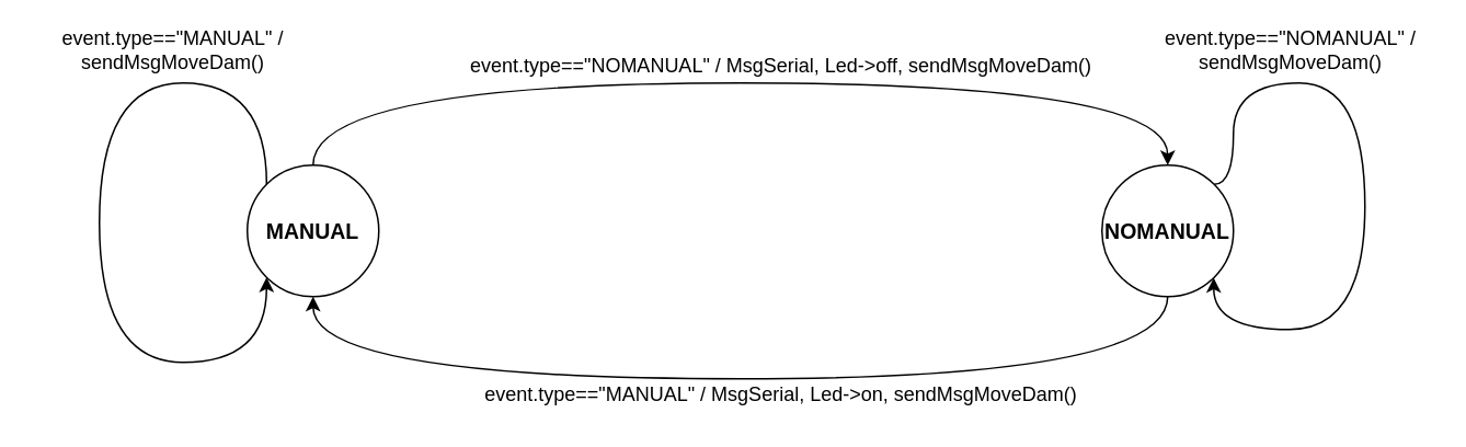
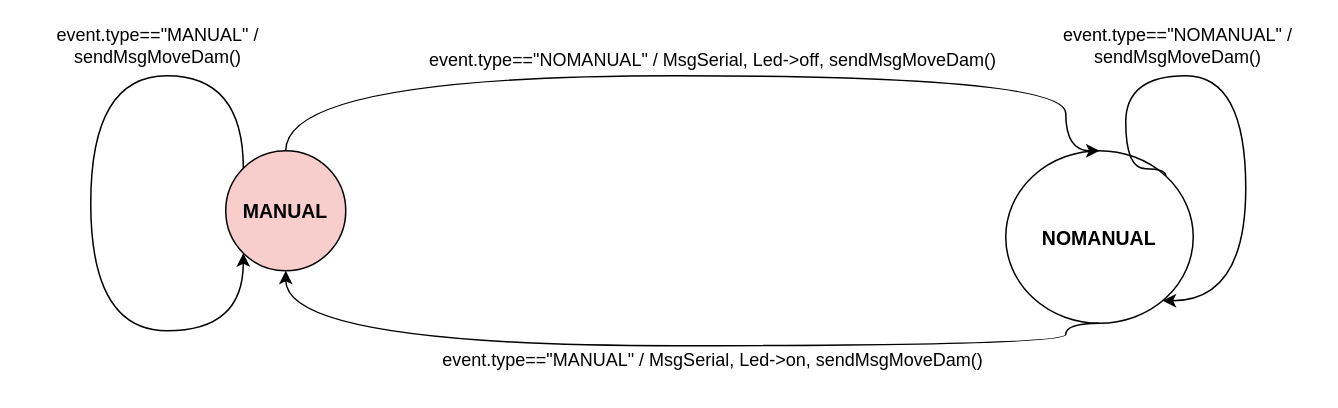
  <mxCell id="0" />
  <mxCell id="1" parent="0" />
- <mxCell id="2" value="MANUAL" style="ellipse;whiteSpace=wrap;html=1;aspect=fixed;fontSize=13;fontStyle=1" vertex="1" parent="1"><mxGeometry x="150" y="100" width="80" height="80" as="geometry" /></mxCell>
- <mxCell id="3" value="NOMANUAL" style="ellipse;whiteSpace=wrap;html=1;aspect=fixed;fontSize=13;fontStyle=1" vertex="1" parent="1"><mxGeometry x="670" y="100" width="80" height="80" as="geometry" /></mxCell>
+ <mxCell id="2" value="MANUAL" style="ellipse;whiteSpace=wrap;html=1;aspect=fixed;fontSize=13;fontStyle=1;fillColor=#f8cecc;" vertex="1" parent="1"><mxGeometry x="150" y="100" width="80" height="80" as="geometry" /></mxCell>
+ <mxCell id="3" value="NOMANUAL" style="ellipse;whiteSpace=wrap;html=1;aspect=fixed;fontSize=13;fontStyle=1" vertex="1" parent="1"><mxGeometry x="670" y="100" width="125" height="115" as="geometry" /></mxCell>
  <mxCell id="4" value="" style="endArrow=classic;html=1;edgeStyle=orthogonalEdgeStyle;curved=1;entryX=0.5;entryY=0;entryDx=0;entryDy=0;" edge="1" parent="1" target="3"><mxGeometry width="50" height="50" relative="1" as="geometry"><mxPoint x="190" y="100" as="sourcePoint" /><mxPoint x="240" y="50" as="targetPoint" /><Array as="points"><mxPoint x="190" y="50" /><mxPoint x="710" y="50" /></Array></mxGeometry></mxCell>
  <mxCell id="5" value="event.type==&quot;NOMANUAL&quot; / MsgSerial, Led-&amp;gt;off, sendMsgMoveDam()" style="text;html=1;strokeColor=none;fillColor=none;align=center;verticalAlign=middle;whiteSpace=wrap;rounded=0;" vertex="1" parent="1"><mxGeometry x="230" y="30" width="490" height="20" as="geometry" /></mxCell>
  <mxCell id="6" value="" style="endArrow=classic;html=1;edgeStyle=orthogonalEdgeStyle;curved=1;exitX=1;exitY=0;exitDx=0;exitDy=0;" edge="1" parent="1" source="3" target="3"><mxGeometry width="50" height="50" relative="1" as="geometry"><mxPoint x="740" y="100" as="sourcePoint" /><mxPoint x="850" y="200" as="targetPoint" /><Array as="points"><mxPoint x="750" y="112" /><mxPoint x="750" y="50" /><mxPoint x="830" y="50" /><mxPoint x="830" y="200" /><mxPoint x="738" y="200" /></Array></mxGeometry></mxCell>
  <mxCell id="7" value="event.type==&quot;NOMANUAL&quot; / sendMsgMoveDam()" style="text;html=1;strokeColor=none;fillColor=none;align=center;verticalAlign=middle;whiteSpace=wrap;rounded=0;" vertex="1" parent="1"><mxGeometry x="700" y="20" width="170" height="20" as="geometry" /></mxCell>
  <mxCell id="8" value="" style="endArrow=classic;html=1;edgeStyle=orthogonalEdgeStyle;curved=1;exitX=0.5;exitY=1;exitDx=0;exitDy=0;" edge="1" parent="1" source="3"><mxGeometry width="50" height="50" relative="1" as="geometry"><mxPoint x="140" y="230" as="sourcePoint" /><mxPoint x="190" y="180" as="targetPoint" /><Array as="points"><mxPoint x="710" y="230" /><mxPoint x="190" y="230" /></Array></mxGeometry></mxCell>
  <mxCell id="9" value="event.type==&quot;MANUAL&quot; / MsgSerial, Led-&amp;gt;on, sendMsgMoveDam()" style="text;html=1;strokeColor=none;fillColor=none;align=center;verticalAlign=middle;whiteSpace=wrap;rounded=0;" vertex="1" parent="1"><mxGeometry x="205" y="230" width="540" height="20" as="geometry" /></mxCell>
  <mxCell id="10" value="" style="endArrow=classic;html=1;edgeStyle=orthogonalEdgeStyle;curved=1;exitX=0;exitY=0;exitDx=0;exitDy=0;entryX=0;entryY=1;entryDx=0;entryDy=0;" edge="1" parent="1" source="2" target="2"><mxGeometry width="50" height="50" relative="1" as="geometry"><mxPoint x="130" y="100" as="sourcePoint" /><mxPoint x="130" y="220" as="targetPoint" /><Array as="points"><mxPoint x="162" y="50" /><mxPoint x="60" y="50" /><mxPoint x="60" y="220" /><mxPoint x="162" y="220" /></Array></mxGeometry></mxCell>
  <mxCell id="11" value="event.type==&quot;MANUAL&quot; / sendMsgMoveDam()" style="text;html=1;strokeColor=none;fillColor=none;align=center;verticalAlign=middle;whiteSpace=wrap;rounded=0;" vertex="1" parent="1"><mxGeometry x="20" y="20" width="170" height="20" as="geometry" /></mxCell>
